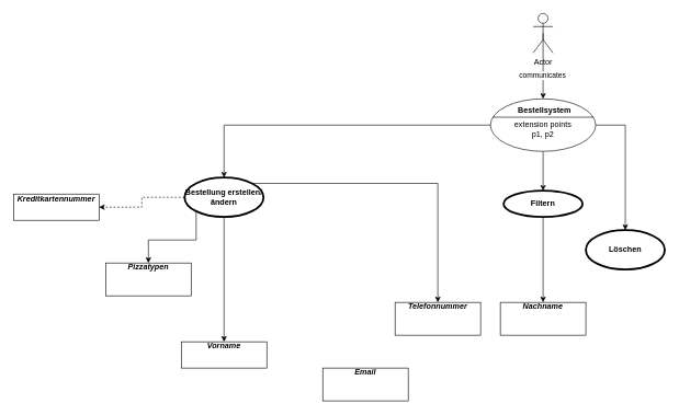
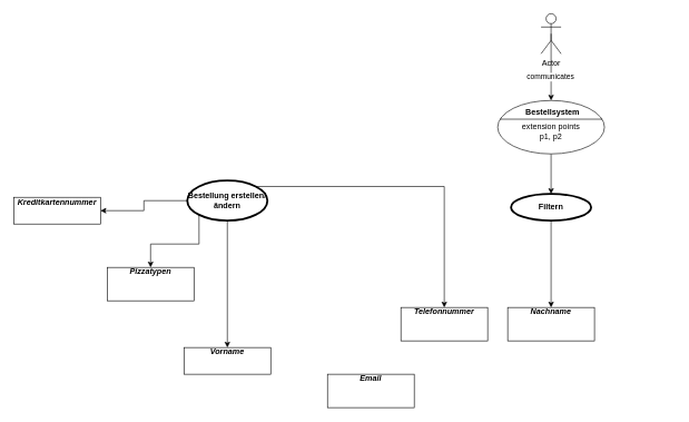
  <mxCell id="0" />
  <mxCell id="1" parent="0" />
  <mxCell id="2" style="edgeStyle=orthogonalEdgeStyle;rounded=0;orthogonalLoop=1;jettySize=auto;html=1;exitX=0.5;exitY=0.5;exitDx=0;exitDy=0;exitPerimeter=0;entryX=0.5;entryY=0;entryDx=0;entryDy=0;entryPerimeter=0;" parent="1" source="4" target="12" edge="1"><mxGeometry relative="1" as="geometry"><mxPoint x="160" y="100" as="targetPoint" /></mxGeometry></mxCell>
  <mxCell id="3" value="communicates" style="edgeLabel;html=1;align=center;verticalAlign=middle;resizable=0;points=[];" parent="2" vertex="1" connectable="0"><mxGeometry x="0.288" y="-2" relative="1" as="geometry"><mxPoint as="offset" /></mxGeometry></mxCell>
  <mxCell id="4" value="Actor" style="shape=umlActor;verticalLabelPosition=bottom;verticalAlign=top;html=1;" parent="1" vertex="1"><mxGeometry x="810" y="20" width="30" height="60" as="geometry" /></mxCell>
- <mxCell id="5" style="edgeStyle=orthogonalEdgeStyle;rounded=0;orthogonalLoop=1;jettySize=auto;html=1;exitX=0;exitY=0.5;exitDx=0;exitDy=0;entryX=1;entryY=0.5;entryDx=0;entryDy=0;dashed=1;" edge="1" parent="1" source="9" target="17"><mxGeometry relative="1" as="geometry" /></mxCell>
+ <mxCell id="5" style="edgeStyle=orthogonalEdgeStyle;rounded=0;orthogonalLoop=1;jettySize=auto;html=1;exitX=0;exitY=0.5;exitDx=0;exitDy=0;entryX=1;entryY=0.5;entryDx=0;entryDy=0;" edge="1" parent="1" source="9" target="17"><mxGeometry relative="1" as="geometry" /></mxCell>
  <mxCell id="6" style="edgeStyle=orthogonalEdgeStyle;rounded=0;orthogonalLoop=1;jettySize=auto;html=1;exitX=0;exitY=1;exitDx=0;exitDy=0;entryX=0.5;entryY=0;entryDx=0;entryDy=0;" edge="1" parent="1" source="9" target="18"><mxGeometry relative="1" as="geometry" /></mxCell>
  <mxCell id="7" style="edgeStyle=orthogonalEdgeStyle;rounded=0;orthogonalLoop=1;jettySize=auto;html=1;exitX=0.5;exitY=1;exitDx=0;exitDy=0;entryX=0.5;entryY=0;entryDx=0;entryDy=0;" edge="1" parent="1" source="9" target="19"><mxGeometry relative="1" as="geometry" /></mxCell>
  <mxCell id="8" style="edgeStyle=orthogonalEdgeStyle;rounded=0;orthogonalLoop=1;jettySize=auto;html=1;exitX=1;exitY=0;exitDx=0;exitDy=0;entryX=0.5;entryY=0;entryDx=0;entryDy=0;" edge="1" parent="1" source="9" target="21"><mxGeometry relative="1" as="geometry" /></mxCell>
  <mxCell id="9" value="Bestellung erstellen/ändern" style="shape=ellipse;html=1;strokeWidth=3;fontStyle=1;whiteSpace=wrap;align=center;perimeter=ellipsePerimeter;" parent="1" vertex="1"><mxGeometry x="280" y="270" width="120" height="60" as="geometry" /></mxCell>
  <mxCell id="10" style="edgeStyle=orthogonalEdgeStyle;rounded=0;orthogonalLoop=1;jettySize=auto;html=1;exitX=0.5;exitY=1;exitDx=0;exitDy=0;exitPerimeter=0;" parent="1" source="12" target="16" edge="1"><mxGeometry relative="1" as="geometry" /></mxCell>
- <mxCell id="11" style="edgeStyle=orthogonalEdgeStyle;rounded=0;orthogonalLoop=1;jettySize=auto;html=1;exitX=1;exitY=0.5;exitDx=0;exitDy=0;exitPerimeter=0;entryX=0.5;entryY=0;entryDx=0;entryDy=0;" parent="1" source="12" target="23" edge="1"><mxGeometry relative="1" as="geometry"><mxPoint x="970" y="190.158" as="targetPoint" /></mxGeometry></mxCell>
  <mxCell id="12" value="&#10;extension points&#10;p1, p2" style="html=1;shape=mxgraph.sysml.useCaseExtPt;whiteSpace=wrap;align=center;" parent="1" vertex="1"><mxGeometry x="745" y="150" width="160" height="80" as="geometry" /></mxCell>
  <mxCell id="13" value="Bestellsystem" style="resizable=0;html=1;verticalAlign=middle;align=center;labelBackgroundColor=none;fontStyle=1;" parent="12" connectable="0" vertex="1"><mxGeometry x="70" y="17" as="geometry"><mxPoint x="11" y="-1" as="offset" /></mxGeometry></mxCell>
- <mxCell id="14" style="edgeStyle=orthogonalEdgeStyle;rounded=0;orthogonalLoop=1;jettySize=auto;html=1;exitX=0;exitY=0.5;exitDx=0;exitDy=0;entryX=0.5;entryY=0;entryDx=0;entryDy=0;exitPerimeter=0;" parent="1" source="12" target="9" edge="1"><mxGeometry relative="1" as="geometry" /></mxCell>
  <mxCell id="15" style="edgeStyle=orthogonalEdgeStyle;rounded=0;orthogonalLoop=1;jettySize=auto;html=1;exitX=0.5;exitY=1;exitDx=0;exitDy=0;" edge="1" parent="1" source="16" target="22"><mxGeometry relative="1" as="geometry" /></mxCell>
  <mxCell id="16" value="Filtern" style="shape=ellipse;html=1;strokeWidth=3;fontStyle=1;whiteSpace=wrap;align=center;perimeter=ellipsePerimeter;" parent="1" vertex="1"><mxGeometry x="765" y="290" width="120" height="40" as="geometry" /></mxCell>
  <mxCell id="17" value="&lt;b&gt;&lt;i&gt;Kreditkartennummer&lt;/i&gt;&lt;/b&gt;&lt;div&gt;&lt;b&gt;&lt;i&gt;&lt;br&gt;&lt;/i&gt;&lt;/b&gt;&lt;/div&gt;" style="shape=rect;html=1;overflow=fill;whiteSpace=wrap;align=center;" parent="1" vertex="1"><mxGeometry x="20" y="295" width="130" height="40" as="geometry" /></mxCell>
  <mxCell id="18" value="&lt;b&gt;&lt;i&gt;Pizzatypen&lt;/i&gt;&lt;/b&gt;&lt;div&gt;&lt;b&gt;&lt;i&gt;&lt;br&gt;&lt;/i&gt;&lt;/b&gt;&lt;/div&gt;" style="shape=rect;html=1;overflow=fill;whiteSpace=wrap;align=center;" parent="1" vertex="1"><mxGeometry x="160" y="400" width="130" height="50" as="geometry" /></mxCell>
  <mxCell id="19" value="&lt;div&gt;&lt;b&gt;&lt;i&gt;Vorname&lt;/i&gt;&lt;/b&gt;&lt;/div&gt;" style="shape=rect;html=1;overflow=fill;whiteSpace=wrap;align=center;" parent="1" vertex="1"><mxGeometry x="275" y="520" width="130" height="40" as="geometry" /></mxCell>
  <mxCell id="20" value="&lt;div&gt;&lt;b&gt;&lt;i&gt;Email&lt;/i&gt;&lt;/b&gt;&lt;/div&gt;" style="shape=rect;html=1;overflow=fill;whiteSpace=wrap;align=center;" parent="1" vertex="1"><mxGeometry x="490" y="560" width="130" height="50" as="geometry" /></mxCell>
  <mxCell id="21" value="&lt;div&gt;&lt;b&gt;&lt;i&gt;Telefonnummer&lt;/i&gt;&lt;/b&gt;&lt;/div&gt;" style="shape=rect;html=1;overflow=fill;whiteSpace=wrap;align=center;" parent="1" vertex="1"><mxGeometry x="600" y="460" width="130" height="50" as="geometry" /></mxCell>
  <mxCell id="22" value="&lt;b&gt;&lt;i&gt;Nachname&lt;/i&gt;&lt;/b&gt;" style="shape=rect;html=1;overflow=fill;whiteSpace=wrap;align=center;" parent="1" vertex="1"><mxGeometry x="760" y="460" width="130" height="50" as="geometry" /></mxCell>
- <mxCell id="23" value="Löschen" style="shape=ellipse;html=1;strokeWidth=3;fontStyle=1;whiteSpace=wrap;align=center;perimeter=ellipsePerimeter;" parent="1" vertex="1"><mxGeometry x="890" y="350" width="120" height="60" as="geometry" /></mxCell>
